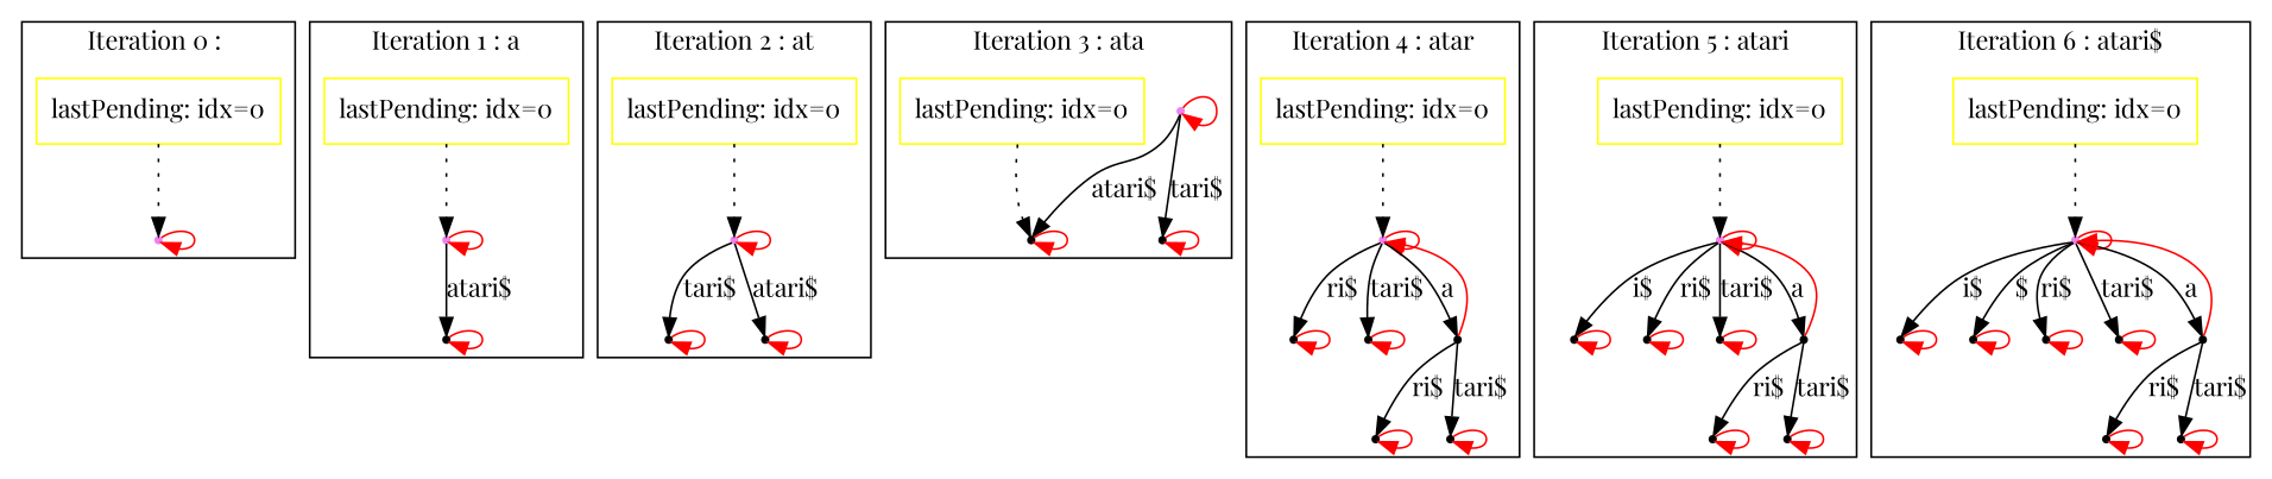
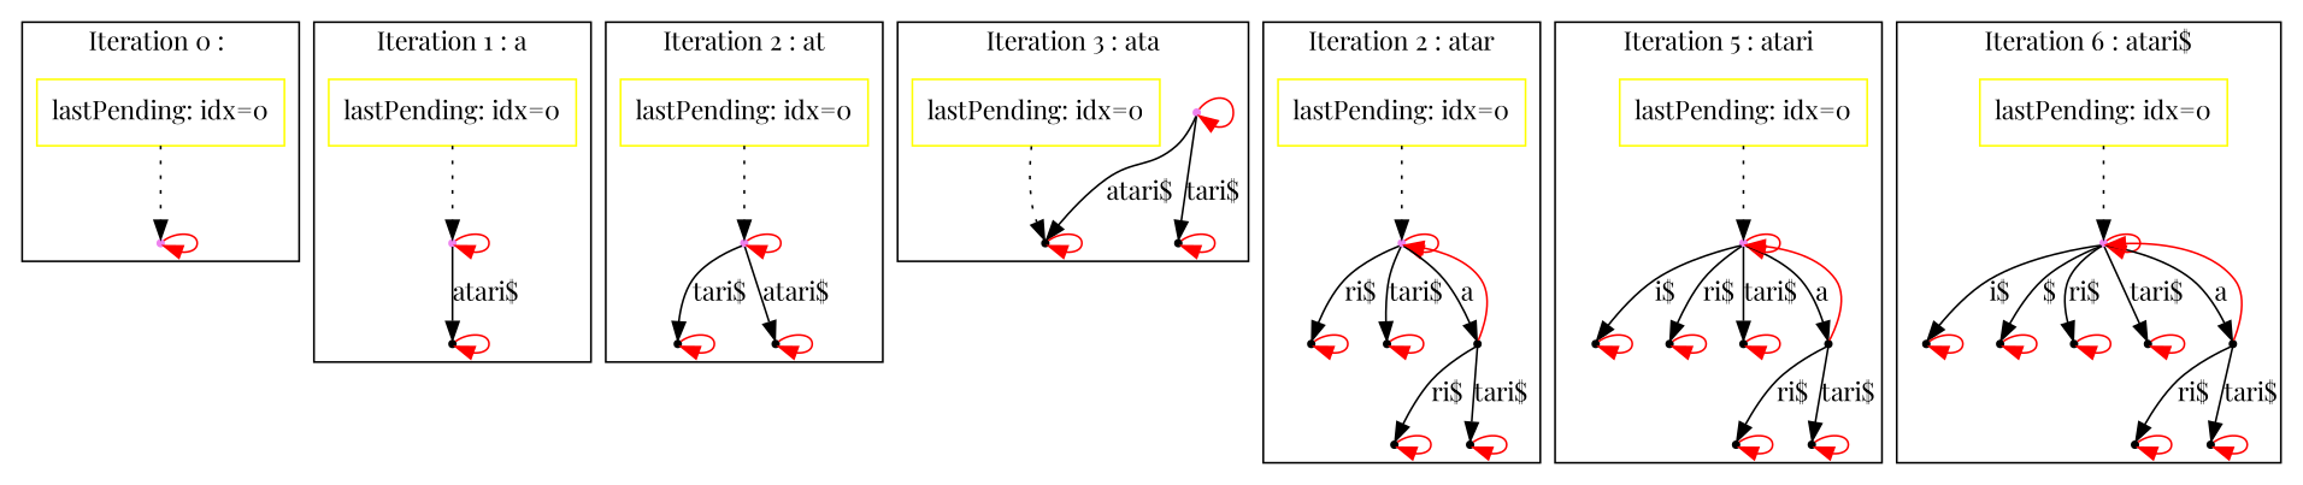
  digraph {
    fontname="Playfair Display"
    node [color=black shape=point fontname="Playfair Display"]
    edge [fontname="Playfair Display"]
    node00x607000000020 [color=violet]
    n2 [color=yellow label="lastPending: idx=0" shape=box]
    node10x607000000020 [color=violet]
    node10x607000000090
    n5 [color=yellow label="lastPending: idx=0" shape=box]
    node20x607000000020 [color=violet]
    node20x607000000100
    node20x607000000090
    n9 [color=yellow label="lastPending: idx=0" shape=box]
    node30x607000000020 [color=violet]
    node30x607000000100
    node30x607000000090
    n13 [color=yellow label="lastPending: idx=0" shape=box]
    node40x607000000020 [color=violet]
    node40x607000000250
    node40x607000000100
    node40x607000000170
    node40x6070000001e0
    node40x607000000090
    n20 [color=yellow label="lastPending: idx=0" shape=box]
    node50x607000000020 [color=violet]
    node50x6070000002c0
    node50x607000000250
    node50x607000000100
    node50x607000000170
    node50x6070000001e0
    node50x607000000090
    n28 [color=yellow label="lastPending: idx=0" shape=box]
    node60x607000000020 [color=violet]
    node60x6070000002c0
    node60x607000000330
    node60x607000000250
    node60x607000000100
    node60x607000000170
    node60x6070000001e0
    node60x607000000090
    n37 [color=yellow label="lastPending: idx=0" shape=box]
    subgraph cluster_1 {
      color=black
      label="Iteration 0 : "
      node00x607000000020
      n2
    }
    subgraph cluster_2 {
      color=black
      label="Iteration 1 : a"
      node10x607000000020
      node10x607000000090
      n5
    }
    subgraph cluster_3 {
      color=black
      label="Iteration 2 : at"
      node20x607000000020
      node20x607000000100
      node20x607000000090
      n9
    }
    subgraph cluster_4 {
      color=black
      label="Iteration 3 : ata"
      node30x607000000020
      node30x607000000100
      node30x607000000090
      n13
    }
    subgraph cluster_5 {
      color=black
-     label="Iteration 4 : atar"
+     label="Iteration 2 : atar"
      node40x607000000020
      node40x607000000250
      node40x607000000100
      node40x607000000170
      node40x6070000001e0
      node40x607000000090
      n20
    }
    subgraph cluster_6 {
      color=black
      label="Iteration 5 : atari"
      node50x607000000020
      node50x6070000002c0
      node50x607000000250
      node50x607000000100
      node50x607000000170
      node50x6070000001e0
      node50x607000000090
      n28
    }
    subgraph cluster_7 {
      color=black
      label="Iteration 6 : atari$"
      node60x607000000020
      node60x6070000002c0
      node60x607000000330
      node60x607000000250
      node60x607000000100
      node60x607000000170
      node60x6070000001e0
      node60x607000000090
      n37
    }
    node00x607000000020 -> node00x607000000020 [color=red]
    n2 -> node00x607000000020 [style=dotted]
    node10x607000000020 -> node10x607000000020 [color=red]
    node10x607000000020 -> node10x607000000090 [label="atari$"]
    node10x607000000090 -> node10x607000000090 [color=red]
    n5 -> node10x607000000020 [style=dotted]
    node20x607000000020 -> node20x607000000020 [color=red]
    node20x607000000020 -> node20x607000000100 [label="tari$"]
    node20x607000000020 -> node20x607000000090 [label="atari$"]
    node20x607000000100 -> node20x607000000100 [color=red]
    node20x607000000090 -> node20x607000000090 [color=red]
    n9 -> node20x607000000020 [style=dotted]
    node30x607000000020 -> node30x607000000020 [color=red]
    node30x607000000020 -> node30x607000000100 [label="tari$"]
    node30x607000000020 -> node30x607000000090 [label="atari$"]
    node30x607000000100 -> node30x607000000100 [color=red]
    node30x607000000090 -> node30x607000000090 [color=red]
    n13 -> node30x607000000090 [style=dotted]
    node40x607000000020 -> node40x607000000020 [color=red]
    node40x607000000020 -> node40x607000000250 [label="ri$"]
    node40x607000000020 -> node40x607000000100 [label="tari$"]
    node40x607000000020 -> node40x607000000170 [label=a]
    node40x607000000250 -> node40x607000000250 [color=red]
    node40x607000000100 -> node40x607000000100 [color=red]
    node40x607000000170 -> node40x607000000020 [color=red]
    node40x607000000170 -> node40x6070000001e0 [label="ri$"]
    node40x607000000170 -> node40x607000000090 [label="tari$"]
    node40x6070000001e0 -> node40x6070000001e0 [color=red]
    node40x607000000090 -> node40x607000000090 [color=red]
    n20 -> node40x607000000020 [style=dotted]
    node50x607000000020 -> node50x607000000020 [color=red]
    node50x607000000020 -> node50x6070000002c0 [label="i$"]
    node50x607000000020 -> node50x607000000250 [label="ri$"]
    node50x607000000020 -> node50x607000000100 [label="tari$"]
    node50x607000000020 -> node50x607000000170 [label=a]
    node50x6070000002c0 -> node50x6070000002c0 [color=red]
    node50x607000000250 -> node50x607000000250 [color=red]
    node50x607000000100 -> node50x607000000100 [color=red]
    node50x607000000170 -> node50x607000000020 [color=red]
    node50x607000000170 -> node50x6070000001e0 [label="ri$"]
    node50x607000000170 -> node50x607000000090 [label="tari$"]
    node50x6070000001e0 -> node50x6070000001e0 [color=red]
    node50x607000000090 -> node50x607000000090 [color=red]
    n28 -> node50x607000000020 [style=dotted]
    node60x607000000020 -> node60x607000000020 [color=red]
    node60x607000000020 -> node60x6070000002c0 [label="i$"]
    node60x607000000020 -> node60x607000000330 [label="$"]
    node60x607000000020 -> node60x607000000250 [label="ri$"]
    node60x607000000020 -> node60x607000000100 [label="tari$"]
    node60x607000000020 -> node60x607000000170 [label=a]
    node60x6070000002c0 -> node60x6070000002c0 [color=red]
    node60x607000000330 -> node60x607000000330 [color=red]
    node60x607000000250 -> node60x607000000250 [color=red]
    node60x607000000100 -> node60x607000000100 [color=red]
    node60x607000000170 -> node60x607000000020 [color=red]
    node60x607000000170 -> node60x6070000001e0 [label="ri$"]
    node60x607000000170 -> node60x607000000090 [label="tari$"]
    node60x6070000001e0 -> node60x6070000001e0 [color=red]
    node60x607000000090 -> node60x607000000090 [color=red]
    n37 -> node60x607000000020 [style=dotted]
  }
